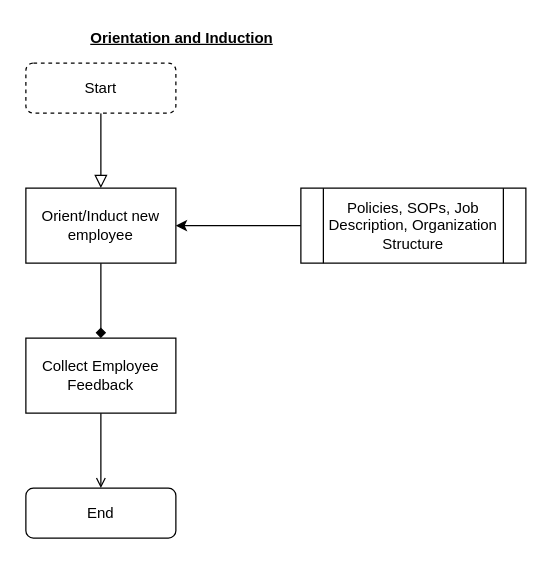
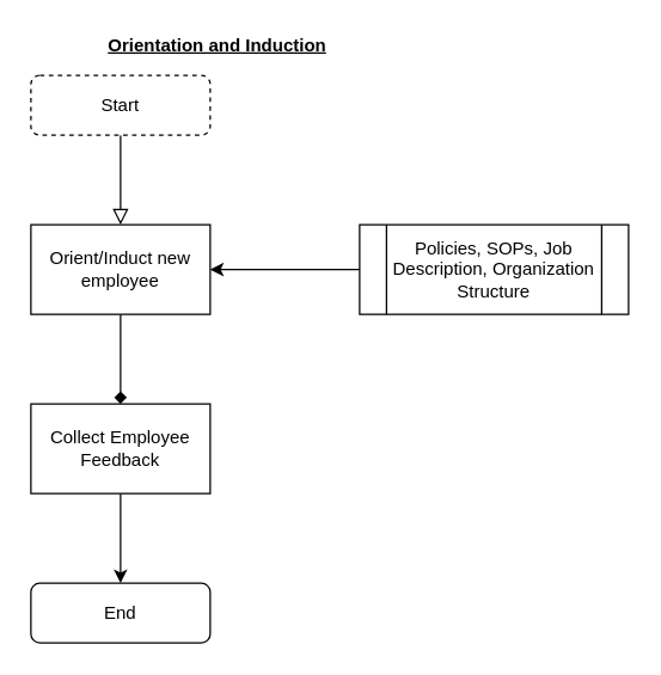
  <mxCell id="0" />
  <mxCell id="1" parent="0" />
  <mxCell id="2" value="" style="rounded=0;html=1;jettySize=auto;orthogonalLoop=1;fontSize=11;endArrow=block;endFill=0;endSize=8;strokeWidth=1;shadow=0;labelBackgroundColor=none;edgeStyle=orthogonalEdgeStyle;" parent="1" source="3" edge="1"><mxGeometry relative="1" as="geometry"><mxPoint x="80" y="150" as="targetPoint" /></mxGeometry></mxCell>
  <mxCell id="3" value="Start" style="rounded=1;whiteSpace=wrap;html=1;fontSize=12;glass=0;strokeWidth=1;shadow=0;dashed=1;" parent="1" vertex="1"><mxGeometry x="20" y="50" width="120" height="40" as="geometry" /></mxCell>
  <mxCell id="4" value="" style="edgeStyle=orthogonalEdgeStyle;rounded=0;orthogonalLoop=1;jettySize=auto;html=1;endArrow=diamond;" edge="1" parent="1" source="5" target="9"><mxGeometry relative="1" as="geometry" /></mxCell>
  <mxCell id="5" value="Orient/Induct new employee" style="rounded=0;whiteSpace=wrap;html=1;" vertex="1" parent="1"><mxGeometry x="20" y="150" width="120" height="60" as="geometry" /></mxCell>
  <mxCell id="6" value="" style="edgeStyle=orthogonalEdgeStyle;rounded=0;orthogonalLoop=1;jettySize=auto;html=1;" edge="1" parent="1" source="7" target="5"><mxGeometry relative="1" as="geometry" /></mxCell>
  <mxCell id="7" value="Policies, SOPs, Job Description, Organization Structure" style="shape=process;whiteSpace=wrap;html=1;backgroundOutline=1;" vertex="1" parent="1"><mxGeometry x="240" y="150" width="180" height="60" as="geometry" /></mxCell>
- <mxCell id="8" value="" style="edgeStyle=orthogonalEdgeStyle;rounded=0;orthogonalLoop=1;jettySize=auto;html=1;endArrow=open;" edge="1" parent="1" source="9" target="10"><mxGeometry relative="1" as="geometry" /></mxCell>
+ <mxCell id="8" value="" style="edgeStyle=orthogonalEdgeStyle;rounded=0;orthogonalLoop=1;jettySize=auto;html=1;" edge="1" parent="1" source="9" target="10"><mxGeometry relative="1" as="geometry" /></mxCell>
  <mxCell id="9" value="Collect Employee Feedback" style="whiteSpace=wrap;html=1;rounded=0;" vertex="1" parent="1"><mxGeometry x="20" y="270" width="120" height="60" as="geometry" /></mxCell>
  <mxCell id="10" value="End" style="rounded=1;whiteSpace=wrap;html=1;" vertex="1" parent="1"><mxGeometry x="20" y="390" width="120" height="40" as="geometry" /></mxCell>
  <mxCell id="11" value="Orientation and Induction" style="text;html=1;strokeColor=none;fillColor=none;align=center;verticalAlign=middle;whiteSpace=wrap;rounded=0;fontStyle=5" vertex="1" parent="1"><mxGeometry x="60" y="20" width="170" height="20" as="geometry" /></mxCell>
